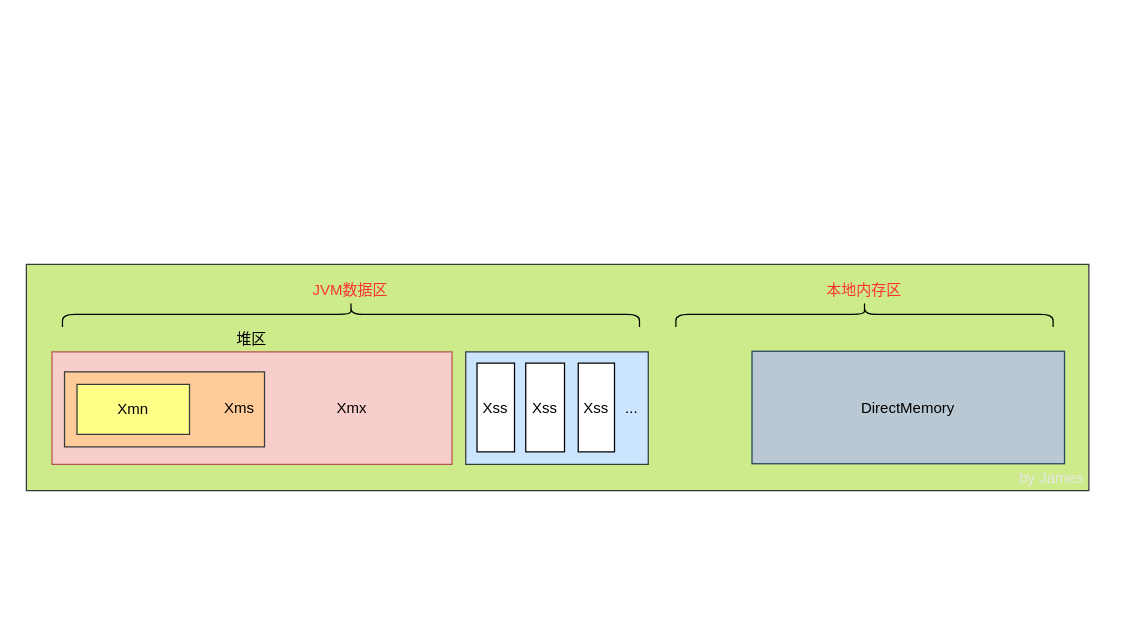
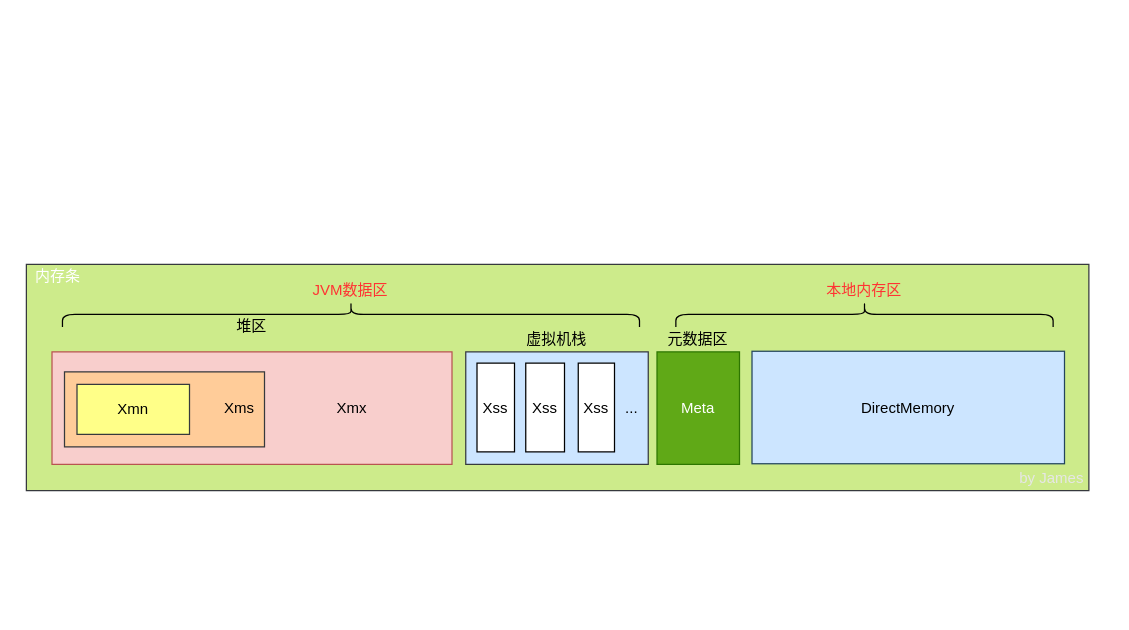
  <mxCell id="0" />
  <mxCell id="1" parent="0" />
  <mxCell id="2" value="" style="rounded=0;whiteSpace=wrap;html=1;fillColor=#cdeb8b;strokeColor=#36393d;" vertex="1" parent="1"><mxGeometry x="20.5" y="211" width="850" height="181" as="geometry" /></mxCell>
  <mxCell id="3" value="" style="rounded=0;whiteSpace=wrap;html=1;fillColor=#f8cecc;strokeColor=#b85450;" vertex="1" parent="1"><mxGeometry x="41" y="281" width="320" height="90" as="geometry" /></mxCell>
  <mxCell id="4" value="" style="rounded=0;whiteSpace=wrap;html=1;fillColor=#cce5ff;strokeColor=#36393d;" vertex="1" parent="1"><mxGeometry x="372" y="281" width="146" height="90" as="geometry" /></mxCell>
+ <mxCell id="5" value="虚拟机栈" style="text;html=1;strokeColor=none;fillColor=none;align=center;verticalAlign=middle;whiteSpace=wrap;rounded=0;" vertex="1" parent="1"><mxGeometry x="410" y="261" width="70" height="20" as="geometry" /></mxCell>
  <mxCell id="6" value="Xss" style="rounded=0;whiteSpace=wrap;html=1;" vertex="1" parent="1"><mxGeometry x="381" y="290" width="30" height="71" as="geometry" /></mxCell>
  <mxCell id="7" value="Xss" style="rounded=0;whiteSpace=wrap;html=1;" vertex="1" parent="1"><mxGeometry x="420" y="290" width="31" height="71" as="geometry" /></mxCell>
  <mxCell id="8" value="Xss" style="rounded=0;whiteSpace=wrap;html=1;" vertex="1" parent="1"><mxGeometry x="462" y="290" width="29" height="71" as="geometry" /></mxCell>
  <mxCell id="9" value="..." style="text;html=1;strokeColor=none;fillColor=none;align=center;verticalAlign=middle;whiteSpace=wrap;rounded=0;" vertex="1" parent="1"><mxGeometry x="485" y="315.5" width="40" height="20" as="geometry" /></mxCell>
  <mxCell id="10" value="" style="rounded=0;whiteSpace=wrap;html=1;fillColor=#ffcc99;strokeColor=#36393d;" vertex="1" parent="1"><mxGeometry x="51" y="297" width="160" height="60" as="geometry" /></mxCell>
  <mxCell id="11" value="Xmn" style="rounded=0;whiteSpace=wrap;html=1;fillColor=#ffff88;strokeColor=#36393d;" vertex="1" parent="1"><mxGeometry x="61" y="307" width="90" height="40" as="geometry" /></mxCell>
  <mxCell id="12" value="Xms" style="text;html=1;strokeColor=none;fillColor=none;align=center;verticalAlign=middle;whiteSpace=wrap;rounded=0;" vertex="1" parent="1"><mxGeometry x="171" y="316" width="40" height="20" as="geometry" /></mxCell>
  <mxCell id="13" value="Xmx" style="text;html=1;strokeColor=none;fillColor=none;align=center;verticalAlign=middle;whiteSpace=wrap;rounded=0;" vertex="1" parent="1"><mxGeometry x="261" y="316" width="40" height="20" as="geometry" /></mxCell>
- <mxCell id="14" value="堆区" style="text;html=1;strokeColor=none;fillColor=none;align=center;verticalAlign=middle;whiteSpace=wrap;rounded=0;" vertex="1" parent="1"><mxGeometry x="181" y="261" width="40" height="20" as="geometry" /></mxCell>
- <mxCell id="17" value="DirectMemory" style="rounded=0;whiteSpace=wrap;html=1;fillColor=#bac8d3;strokeColor=#23445d;" vertex="1" parent="1"><mxGeometry x="601" y="280.5" width="250" height="90" as="geometry" /></mxCell>
+ <mxCell id="14" value="堆区" style="text;html=1;strokeColor=none;fillColor=none;align=center;verticalAlign=middle;whiteSpace=wrap;rounded=0;" vertex="1" parent="1"><mxGeometry x="181" y="251" width="40" height="20" as="geometry" /></mxCell>
+ <mxCell id="15" value="Meta" style="rounded=0;whiteSpace=wrap;html=1;fillColor=#60a917;strokeColor=#2D7600;fontColor=#ffffff;" vertex="1" parent="1"><mxGeometry x="525" y="281" width="66" height="90" as="geometry" /></mxCell>
+ <mxCell id="16" value="元数据区" style="text;html=1;strokeColor=none;fillColor=none;align=center;verticalAlign=middle;whiteSpace=wrap;rounded=0;" vertex="1" parent="1"><mxGeometry x="528" y="261" width="60" height="20" as="geometry" /></mxCell>
+ <mxCell id="17" value="DirectMemory" style="rounded=0;whiteSpace=wrap;html=1;fillColor=#cce5ff;strokeColor=#23445d;" vertex="1" parent="1"><mxGeometry x="601" y="280.5" width="250" height="90" as="geometry" /></mxCell>
+ <mxCell id="18" value="内存条" style="text;html=1;strokeColor=none;fillColor=none;align=center;verticalAlign=middle;whiteSpace=wrap;rounded=0;fontColor=#FFFFFF;" vertex="1" parent="1"><mxGeometry x="20.5" y="211" width="50" height="20" as="geometry" /></mxCell>
  <mxCell id="19" value="" style="shape=curlyBracket;whiteSpace=wrap;html=1;rounded=1;fontColor=#B3B3B3;size=0.5;rotation=90;" vertex="1" parent="1"><mxGeometry x="270.19" y="20.19" width="20" height="461.63" as="geometry" /></mxCell>
  <mxCell id="20" value="&lt;font color=&quot;#ff3333&quot;&gt;JVM数据区&lt;/font&gt;" style="text;html=1;strokeColor=none;fillColor=none;align=center;verticalAlign=middle;whiteSpace=wrap;rounded=0;fontColor=#B3B3B3;" vertex="1" parent="1"><mxGeometry x="240.19" y="222" width="80" height="20" as="geometry" /></mxCell>
  <mxCell id="21" value="" style="shape=curlyBracket;whiteSpace=wrap;html=1;rounded=1;fontColor=#B3B3B3;size=0.5;rotation=90;" vertex="1" parent="1"><mxGeometry x="681" y="100.1" width="20" height="301.81" as="geometry" /></mxCell>
  <mxCell id="22" value="&lt;font color=&quot;#ff3333&quot;&gt;本地内存区&lt;/font&gt;" style="text;html=1;strokeColor=none;fillColor=none;align=center;verticalAlign=middle;whiteSpace=wrap;rounded=0;fontColor=#B3B3B3;" vertex="1" parent="1"><mxGeometry x="651" y="222" width="80" height="20" as="geometry" /></mxCell>
  <mxCell id="23" value="&lt;font&gt;by James&lt;br&gt;&lt;/font&gt;" style="text;html=1;strokeColor=none;fillColor=none;align=center;verticalAlign=middle;whiteSpace=wrap;rounded=0;fontColor=#E6E6E6;" vertex="1" parent="1"><mxGeometry x="801" y="372" width="80" height="20" as="geometry" /></mxCell>
